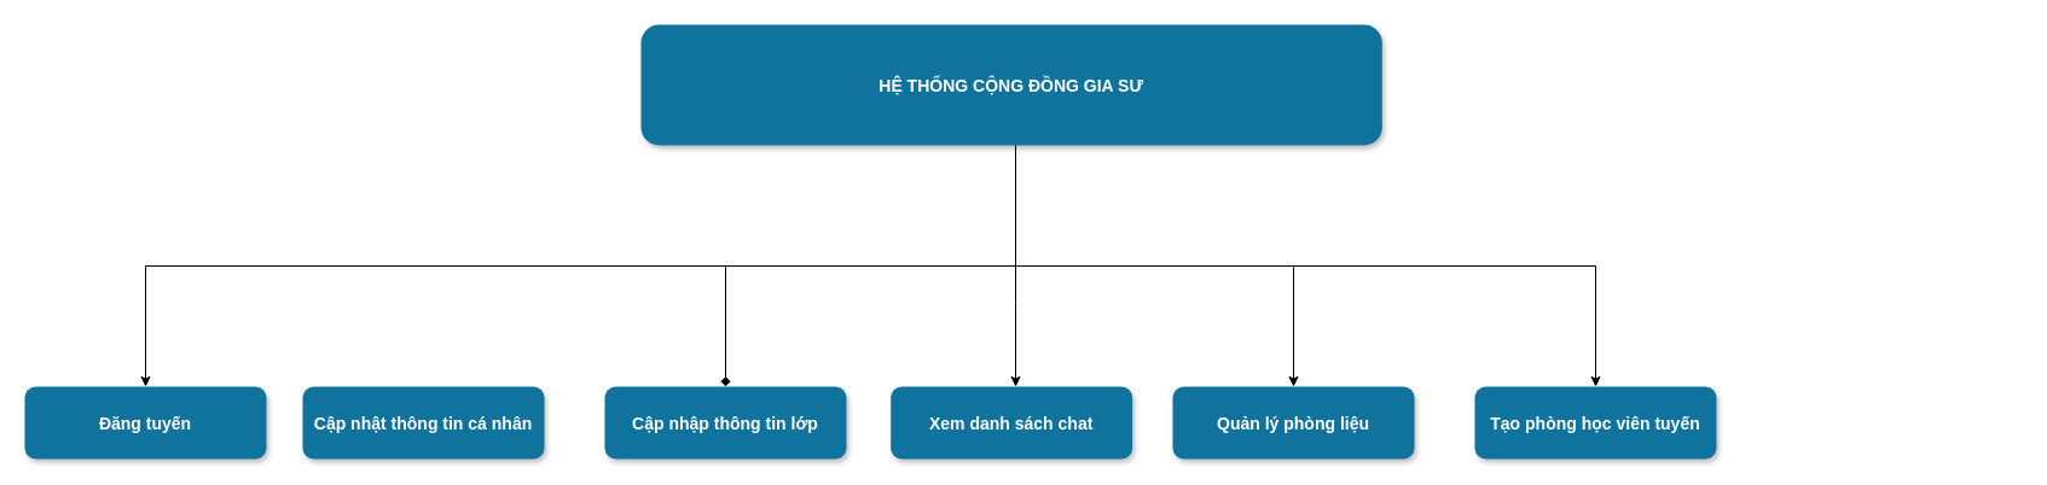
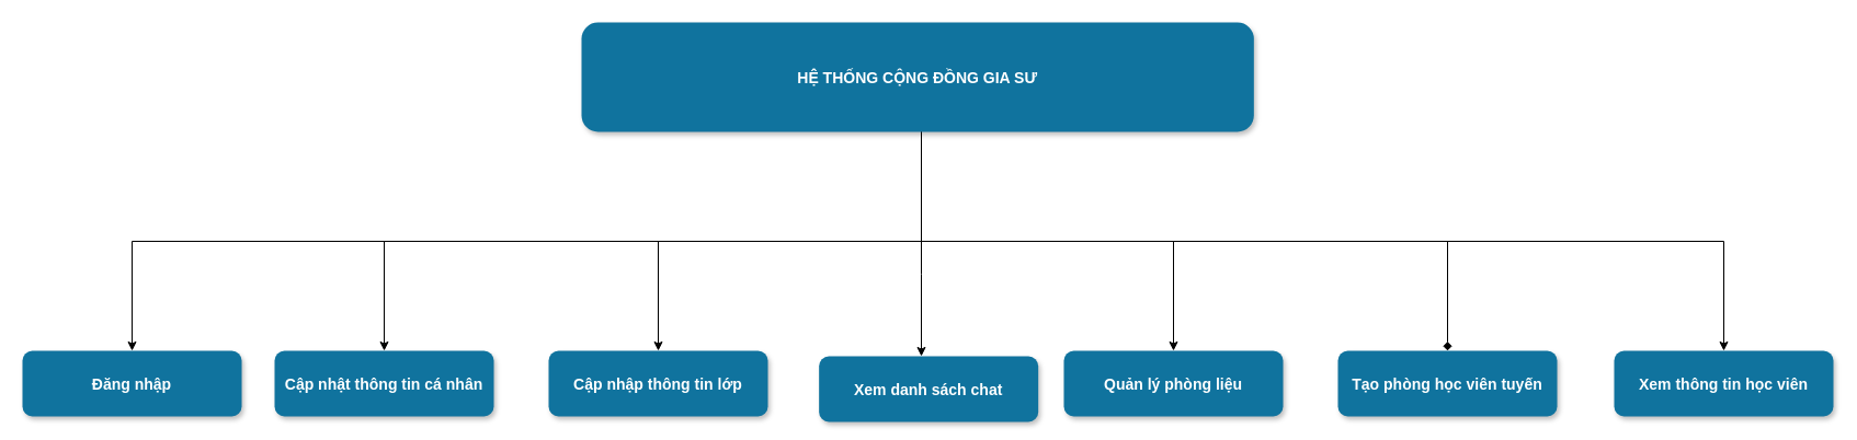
  <mxCell id="0" />
  <mxCell id="1" parent="0" />
  <mxCell id="2" style="edgeStyle=orthogonalEdgeStyle;rounded=0;orthogonalLoop=1;jettySize=auto;html=1;entryX=0.5;entryY=0;entryDx=0;entryDy=0;" edge="1" parent="1" source="9" target="10"><mxGeometry relative="1" as="geometry"><Array as="points"><mxPoint x="840" y="220" /><mxPoint x="120" y="220" /></Array></mxGeometry></mxCell>
- <mxCell id="4" style="edgeStyle=orthogonalEdgeStyle;rounded=0;orthogonalLoop=1;jettySize=auto;html=1;entryX=0.5;entryY=0;entryDx=0;entryDy=0;endArrow=diamond;" edge="1" parent="1" source="9" target="12"><mxGeometry relative="1" as="geometry"><Array as="points"><mxPoint x="840" y="220" /><mxPoint x="600" y="220" /></Array></mxGeometry></mxCell>
+ <mxCell id="3" style="edgeStyle=orthogonalEdgeStyle;rounded=0;orthogonalLoop=1;jettySize=auto;html=1;entryX=0.5;entryY=0;entryDx=0;entryDy=0;" edge="1" parent="1" source="9" target="11"><mxGeometry relative="1" as="geometry"><Array as="points"><mxPoint x="840" y="220" /><mxPoint x="350" y="220" /></Array></mxGeometry></mxCell>
+ <mxCell id="4" style="edgeStyle=orthogonalEdgeStyle;rounded=0;orthogonalLoop=1;jettySize=auto;html=1;entryX=0.5;entryY=0;entryDx=0;entryDy=0;" edge="1" parent="1" source="9" target="12"><mxGeometry relative="1" as="geometry"><Array as="points"><mxPoint x="840" y="220" /><mxPoint x="600" y="220" /></Array></mxGeometry></mxCell>
  <mxCell id="5" style="edgeStyle=orthogonalEdgeStyle;rounded=0;orthogonalLoop=1;jettySize=auto;html=1;" edge="1" parent="1" source="9" target="13"><mxGeometry relative="1" as="geometry"><Array as="points"><mxPoint x="840" y="250" /><mxPoint x="840" y="250" /></Array></mxGeometry></mxCell>
  <mxCell id="6" style="edgeStyle=orthogonalEdgeStyle;rounded=0;orthogonalLoop=1;jettySize=auto;html=1;entryX=0.5;entryY=0;entryDx=0;entryDy=0;" edge="1" parent="1" source="9" target="14"><mxGeometry relative="1" as="geometry"><Array as="points"><mxPoint x="840" y="220" /><mxPoint x="1070" y="220" /></Array></mxGeometry></mxCell>
- <mxCell id="7" style="edgeStyle=orthogonalEdgeStyle;rounded=0;orthogonalLoop=1;jettySize=auto;html=1;entryX=0.5;entryY=0;entryDx=0;entryDy=0;" edge="1" parent="1" source="9" target="15"><mxGeometry relative="1" as="geometry"><Array as="points"><mxPoint x="840" y="220" /><mxPoint x="1320" y="220" /></Array></mxGeometry></mxCell>
+ <mxCell id="7" style="edgeStyle=orthogonalEdgeStyle;rounded=0;orthogonalLoop=1;jettySize=auto;html=1;entryX=0.5;entryY=0;entryDx=0;entryDy=0;endArrow=diamond;" edge="1" parent="1" source="9" target="15"><mxGeometry relative="1" as="geometry"><Array as="points"><mxPoint x="840" y="220" /><mxPoint x="1320" y="220" /></Array></mxGeometry></mxCell>
+ <mxCell id="8" style="edgeStyle=orthogonalEdgeStyle;rounded=0;orthogonalLoop=1;jettySize=auto;html=1;entryX=0.5;entryY=0;entryDx=0;entryDy=0;" edge="1" parent="1" source="9" target="16"><mxGeometry relative="1" as="geometry"><Array as="points"><mxPoint x="840" y="220" /><mxPoint x="1572" y="220" /></Array></mxGeometry></mxCell>
  <mxCell id="9" value="HỆ THỐNG CỘNG ĐỒNG GIA SƯ" style="rounded=1;fillColor=#10739E;strokeColor=none;shadow=1;gradientColor=none;fontStyle=1;fontColor=#FFFFFF;fontSize=14;" vertex="1" parent="1"><mxGeometry x="530" y="20" width="613.33" height="100" as="geometry" /></mxCell>
- <mxCell id="10" value="Đăng tuyến" style="rounded=1;fillColor=#10739E;strokeColor=none;shadow=1;gradientColor=none;fontStyle=1;fontColor=#FFFFFF;fontSize=14;" vertex="1" parent="1"><mxGeometry x="20" y="320" width="200" height="60" as="geometry" /></mxCell>
+ <mxCell id="10" value="Đăng nhập" style="rounded=1;fillColor=#10739E;strokeColor=none;shadow=1;gradientColor=none;fontStyle=1;fontColor=#FFFFFF;fontSize=14;" vertex="1" parent="1"><mxGeometry x="20" y="320" width="200" height="60" as="geometry" /></mxCell>
  <mxCell id="11" value="Cập nhật thông tin cá nhân" style="rounded=1;fillColor=#10739E;strokeColor=none;shadow=1;gradientColor=none;fontStyle=1;fontColor=#FFFFFF;fontSize=14;" vertex="1" parent="1"><mxGeometry x="250" y="320" width="200" height="60" as="geometry" /></mxCell>
  <mxCell id="12" value="Cập nhập thông tin lớp" style="rounded=1;fillColor=#10739E;strokeColor=none;shadow=1;gradientColor=none;fontStyle=1;fontColor=#FFFFFF;fontSize=14;" vertex="1" parent="1"><mxGeometry x="500" y="320" width="200" height="60" as="geometry" /></mxCell>
- <mxCell id="13" value="Xem danh sách chat" style="rounded=1;fillColor=#10739E;strokeColor=none;shadow=1;gradientColor=none;fontStyle=1;fontColor=#FFFFFF;fontSize=14;" vertex="1" parent="1"><mxGeometry x="736.66" y="320" width="200" height="60" as="geometry" /></mxCell>
+ <mxCell id="13" value="Xem danh sách chat" style="rounded=1;fillColor=#10739E;strokeColor=none;shadow=1;gradientColor=none;fontStyle=1;fontColor=#FFFFFF;fontSize=14;" vertex="1" parent="1"><mxGeometry x="746.66" y="325" width="200" height="60" as="geometry" /></mxCell>
  <mxCell id="14" value="Quản lý phòng liệu" style="rounded=1;fillColor=#10739E;strokeColor=none;shadow=1;gradientColor=none;fontStyle=1;fontColor=#FFFFFF;fontSize=14;" vertex="1" parent="1"><mxGeometry x="970" y="320" width="200" height="60" as="geometry" /></mxCell>
  <mxCell id="15" value="Tạo phòng học viên tuyến" style="rounded=1;fillColor=#10739E;strokeColor=none;shadow=1;gradientColor=none;fontStyle=1;fontColor=#FFFFFF;fontSize=14;" vertex="1" parent="1"><mxGeometry x="1220" y="320" width="200" height="60" as="geometry" /></mxCell>
+ <mxCell id="16" value="Xem thông tin học viên" style="rounded=1;fillColor=#10739E;strokeColor=none;shadow=1;gradientColor=none;fontStyle=1;fontColor=#FFFFFF;fontSize=14;" vertex="1" parent="1"><mxGeometry x="1472" y="320" width="200" height="60" as="geometry" /></mxCell>
